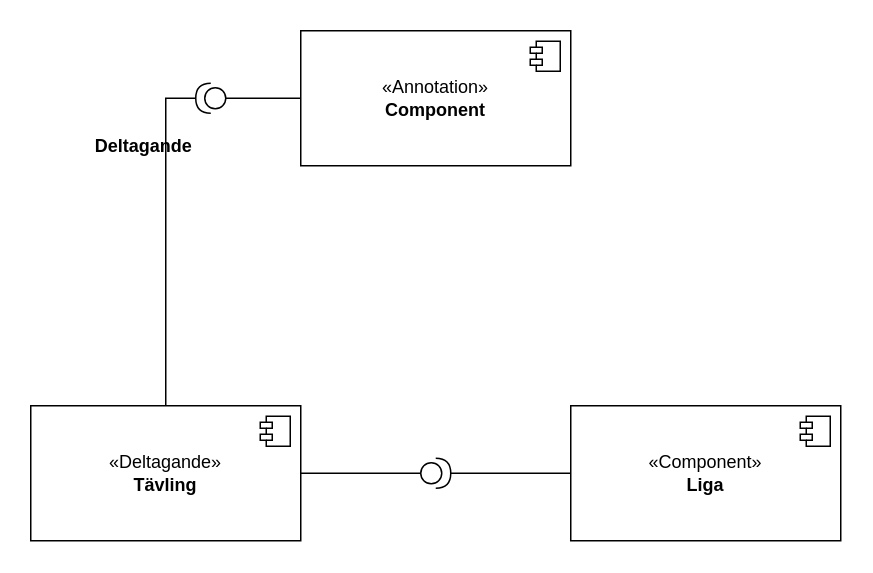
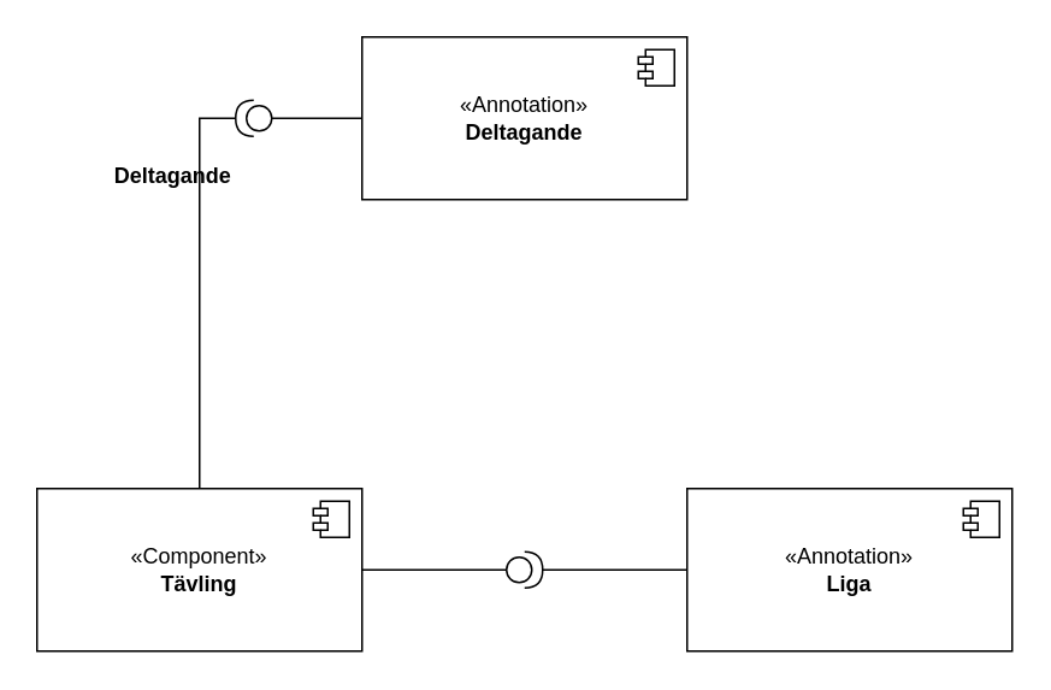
  <mxCell id="0" />
  <mxCell id="1" parent="0" />
- <mxCell id="2" value="«Component»&lt;br&gt;&lt;b&gt;Liga&lt;/b&gt;" style="html=1;dropTarget=0;whiteSpace=wrap;" vertex="1" parent="1"><mxGeometry x="380" y="270" width="180" height="90" as="geometry" /></mxCell>
+ <mxCell id="2" value="«Annotation»&lt;br&gt;&lt;b&gt;Liga&lt;/b&gt;" style="html=1;dropTarget=0;whiteSpace=wrap;" vertex="1" parent="1"><mxGeometry x="380" y="270" width="180" height="90" as="geometry" /></mxCell>
  <mxCell id="3" value="" style="shape=module;jettyWidth=8;jettyHeight=4;" vertex="1" parent="2"><mxGeometry x="1" width="20" height="20" relative="1" as="geometry"><mxPoint x="-27" y="7" as="offset" /></mxGeometry></mxCell>
  <mxCell id="4" value="" style="shape=providedRequiredInterface;html=1;verticalLabelPosition=bottom;sketch=0;" vertex="1" parent="1"><mxGeometry x="280" y="305" width="20" height="20" as="geometry" /></mxCell>
  <mxCell id="5" value="" style="endArrow=none;html=1;rounded=0;entryX=0;entryY=0.5;entryDx=0;entryDy=0;entryPerimeter=0;exitX=1;exitY=0.5;exitDx=0;exitDy=0;" edge="1" parent="1" source="6" target="4"><mxGeometry width="50" height="50" relative="1" as="geometry"><mxPoint x="300" y="290" as="sourcePoint" /><mxPoint x="460" y="270" as="targetPoint" /><Array as="points" /></mxGeometry></mxCell>
- <mxCell id="6" value="«Deltagande»&lt;br&gt;&lt;b&gt;Tävling&lt;/b&gt;" style="html=1;dropTarget=0;whiteSpace=wrap;" vertex="1" parent="1"><mxGeometry x="20" y="270" width="180" height="90" as="geometry" /></mxCell>
+ <mxCell id="6" value="«Component»&lt;br&gt;&lt;b&gt;Tävling&lt;/b&gt;" style="html=1;dropTarget=0;whiteSpace=wrap;" vertex="1" parent="1"><mxGeometry x="20" y="270" width="180" height="90" as="geometry" /></mxCell>
  <mxCell id="7" value="" style="shape=module;jettyWidth=8;jettyHeight=4;" vertex="1" parent="6"><mxGeometry x="1" width="20" height="20" relative="1" as="geometry"><mxPoint x="-27" y="7" as="offset" /></mxGeometry></mxCell>
- <mxCell id="8" value="&amp;laquo;Annotation&amp;raquo;&lt;br/&gt;&lt;b&gt;Component&lt;/b&gt;" style="html=1;dropTarget=0;whiteSpace=wrap;" vertex="1" parent="1"><mxGeometry x="200" y="20" width="180" height="90" as="geometry" /></mxCell>
+ <mxCell id="8" value="&amp;laquo;Annotation&amp;raquo;&lt;br/&gt;&lt;b&gt;Deltagande&lt;/b&gt;" style="html=1;dropTarget=0;whiteSpace=wrap;" vertex="1" parent="1"><mxGeometry x="200" y="20" width="180" height="90" as="geometry" /></mxCell>
  <mxCell id="9" value="" style="shape=module;jettyWidth=8;jettyHeight=4;" vertex="1" parent="8"><mxGeometry x="1" width="20" height="20" relative="1" as="geometry"><mxPoint x="-27" y="7" as="offset" /></mxGeometry></mxCell>
  <mxCell id="10" value="" style="endArrow=none;html=1;rounded=0;entryX=0;entryY=0.5;entryDx=0;entryDy=0;exitX=1;exitY=0.5;exitDx=0;exitDy=0;exitPerimeter=0;" edge="1" parent="1" source="4" target="2"><mxGeometry width="50" height="50" relative="1" as="geometry"><mxPoint x="260" y="240" as="sourcePoint" /><mxPoint x="310" y="190" as="targetPoint" /></mxGeometry></mxCell>
  <mxCell id="11" value="" style="shape=providedRequiredInterface;html=1;verticalLabelPosition=bottom;sketch=0;direction=west;" vertex="1" parent="1"><mxGeometry x="130" y="55" width="20" height="20" as="geometry" /></mxCell>
  <mxCell id="12" value="" style="endArrow=none;html=1;rounded=0;entryX=0;entryY=0.5;entryDx=0;entryDy=0;entryPerimeter=0;exitX=0;exitY=0.5;exitDx=0;exitDy=0;" edge="1" parent="1" source="8" target="11"><mxGeometry width="50" height="50" relative="1" as="geometry"><mxPoint x="260" y="280" as="sourcePoint" /><mxPoint x="310" y="230" as="targetPoint" /></mxGeometry></mxCell>
  <mxCell id="13" value="" style="endArrow=none;html=1;rounded=0;exitX=0.5;exitY=0;exitDx=0;exitDy=0;entryX=1;entryY=0.5;entryDx=0;entryDy=0;entryPerimeter=0;" edge="1" parent="1" source="6" target="11"><mxGeometry width="50" height="50" relative="1" as="geometry"><mxPoint x="260" y="280" as="sourcePoint" /><mxPoint x="310" y="230" as="targetPoint" /><Array as="points"><mxPoint x="110" y="65" /></Array></mxGeometry></mxCell>
  <mxCell id="14" value="Deltagande" style="text;align=center;fontStyle=1;verticalAlign=middle;spacingLeft=3;spacingRight=3;strokeColor=none;rotatable=0;points=[[0,0.5],[1,0.5]];portConstraint=eastwest;html=1;" vertex="1" parent="1"><mxGeometry x="55" y="84" width="80" height="26" as="geometry" /></mxCell>
